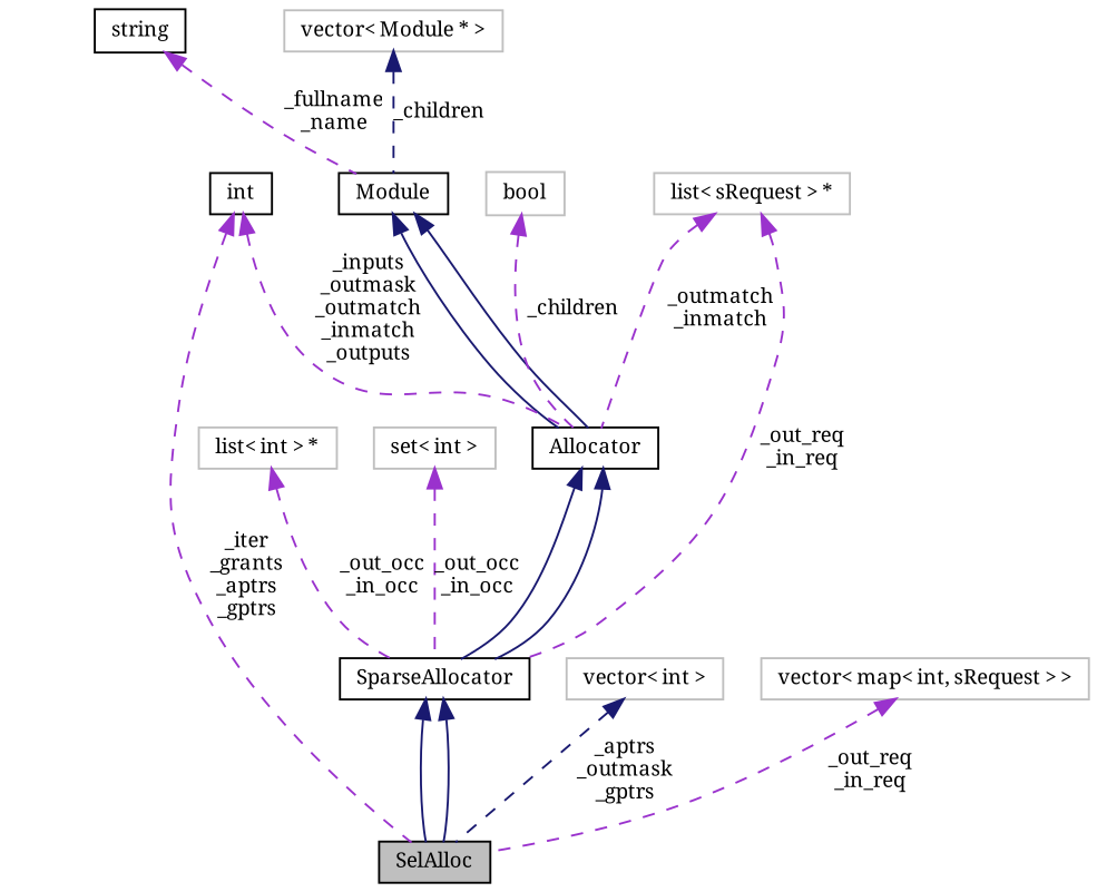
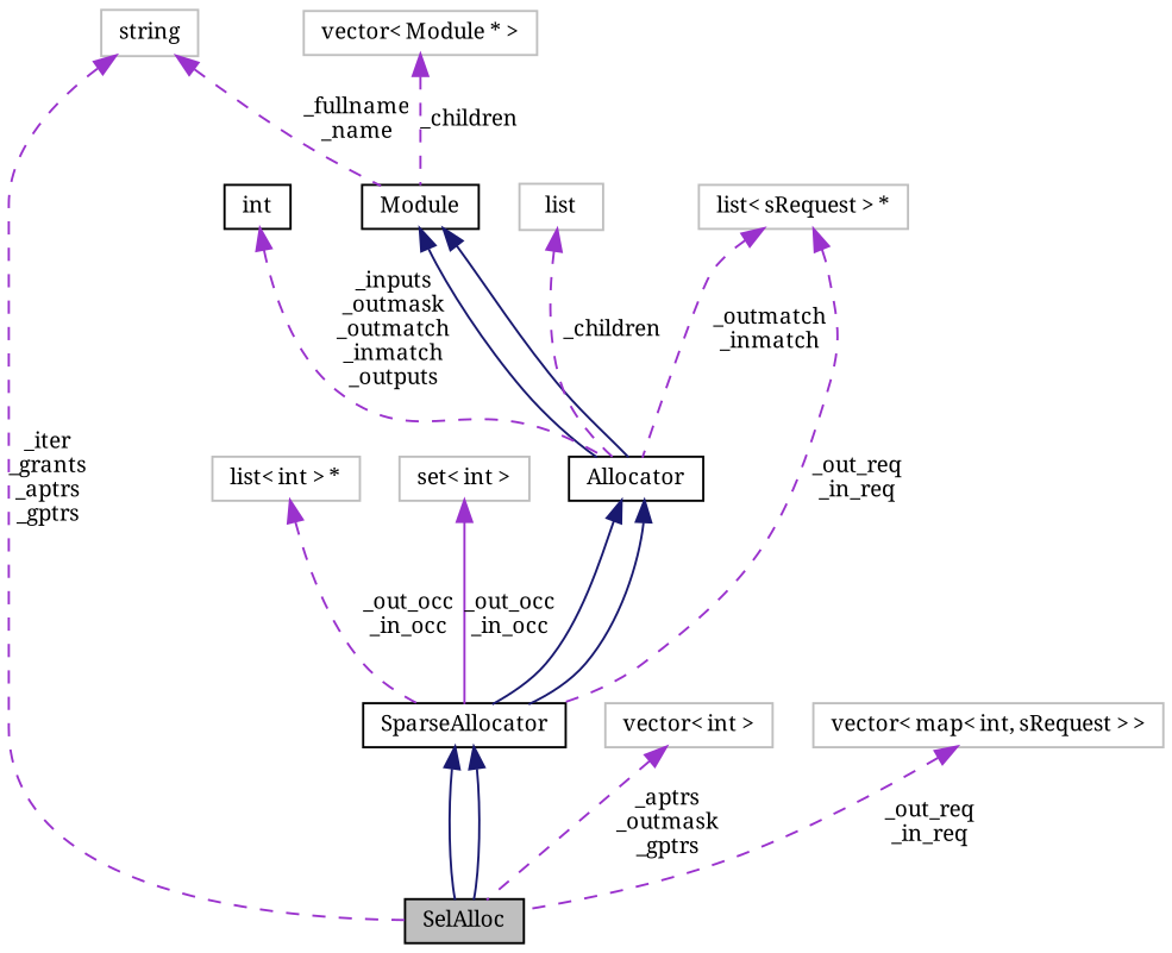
  digraph {
    fontname="Noto Serif"
    node [color=grey75 fontname="Noto Serif" fontsize=10 shape=record]
    edge [color=darkorchid3 dir=back fontname="Noto Serif" fontsize=10 labelfontname=FreeSans labelfontsize=10 style=dashed]
    n1 [color=black fillcolor=grey75 fontcolor=black height=0.2 label=SelAlloc style=filled width=0.4]
    n2 [color=black height=0.2 label=SparseAllocator width=0.4]
    n3 [color=black height=0.2 label=Allocator width=0.4]
    n4 [color=black height=0.2 label=Module width=0.4]
-   n5 [color=black height=0.2 label=string width=0.4]
+   n5 [height=0.2 label=string width=0.4]
    n6 [height=0.2 label="vector\< Module * \>" width=0.4]
    n7 [color=black height=0.2 label=int width=0.4]
-   n8 [height=0.2 label=bool width=0.4]
+   n8 [height=0.2 label=list width=0.4]
    n9 [height=0.2 label="vector\< int \>" width=0.4]
    n10 [height=0.2 label="list\< int \> *" width=0.4]
    n11 [height=0.2 label="list\< sRequest \> *" width=0.4]
    n12 [height=0.2 label="set\< int \>" width=0.4]
    n13 [height=0.2 label="vector\< map\< int, sRequest \> \>" width=0.4]
    n2 -> n1 [color=midnightblue style=solid]
    n2 -> n1 [color=midnightblue style=solid]
    n3 -> n2 [color=midnightblue style=solid]
    n3 -> n2 [color=midnightblue style=solid]
    n4 -> n3 [color=midnightblue style=solid]
    n4 -> n3 [color=midnightblue style=solid]
    n5 -> n4 [label="_fullname\n_name"]
-   n6 -> n4 [color=midnightblue label=_children]
-   n7 -> n1 [label="_iter\n_grants\n_aptrs\n_gptrs"]
+   n6 -> n4 [label=_children]
+   n5 -> n1 [label="_iter\n_grants\n_aptrs\n_gptrs"]
    n7 -> n3 [label="_inputs\n_outmask\n_outmatch\n_inmatch\n_outputs"]
    n8 -> n3 [label=_children]
-   n9 -> n1 [color=midnightblue label="_aptrs\n_outmask\n_gptrs"]
+   n9 -> n1 [label="_aptrs\n_outmask\n_gptrs"]
    n10 -> n2 [label="_out_occ\n_in_occ"]
    n11 -> n2 [label="_out_req\n_in_req"]
    n11 -> n3 [label="_outmatch\n_inmatch"]
-   n12 -> n2 [label="_out_occ\n_in_occ"]
+   n12 -> n2 [label="_out_occ\n_in_occ" style=solid]
    n13 -> n1 [label="_out_req\n_in_req"]
  }
